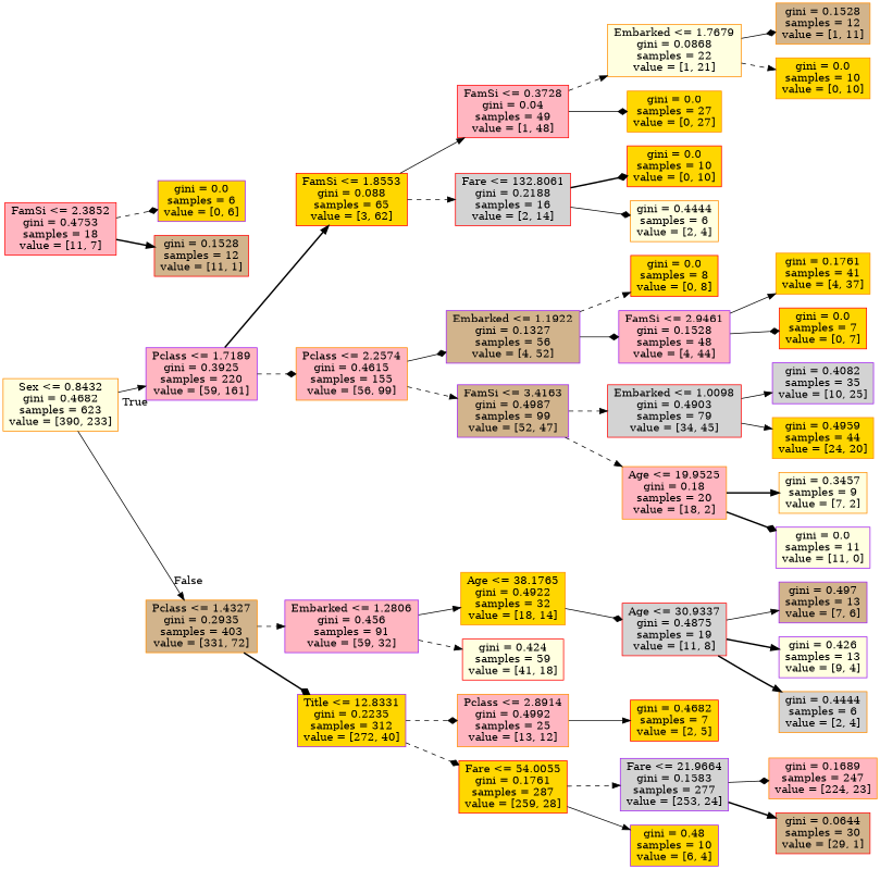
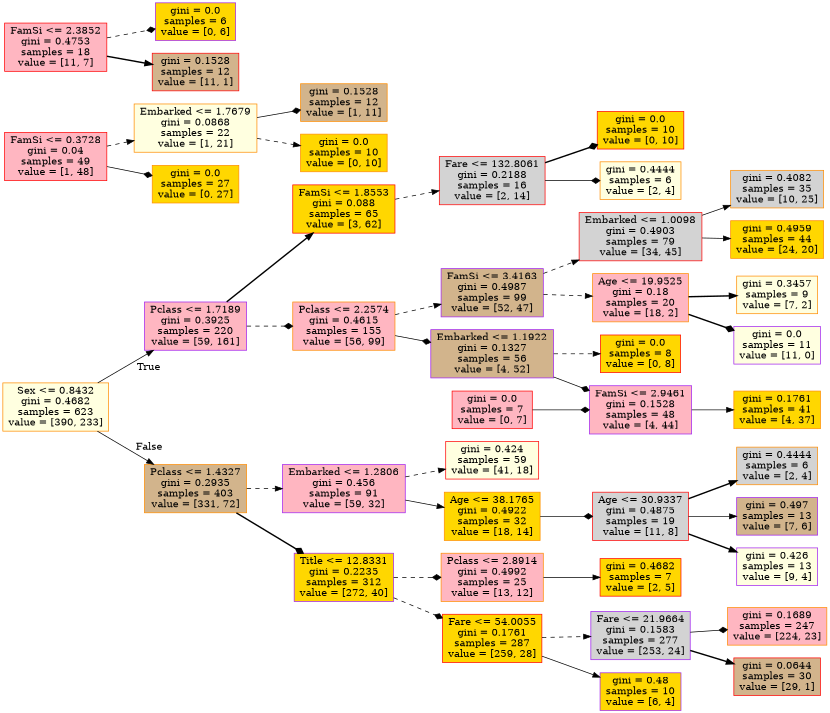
  digraph {
    rankdir=LR
    node [color=darkorange fillcolor=gold shape=box style=filled]
    edge [arrowhead=normal style=solid]
    n1 [fillcolor=lightyellow label="Sex <= 0.8432\ngini = 0.4682\nsamples = 623\nvalue = [390, 233]"]
    n2 [color=purple fillcolor=lightpink label="Pclass <= 1.7189\ngini = 0.3925\nsamples = 220\nvalue = [59, 161]"]
    n3 [fillcolor=tan label="Pclass <= 1.4327\ngini = 0.2935\nsamples = 403\nvalue = [331, 72]"]
    n4 [color=red label="FamSi <= 1.8553\ngini = 0.088\nsamples = 65\nvalue = [3, 62]"]
    n5 [fillcolor=lightpink label="Pclass <= 2.2574\ngini = 0.4615\nsamples = 155\nvalue = [56, 99]"]
    n6 [color=purple fillcolor=lightpink label="Embarked <= 1.2806\ngini = 0.456\nsamples = 91\nvalue = [59, 32]"]
    n7 [color=purple label="Title <= 12.8331\ngini = 0.2235\nsamples = 312\nvalue = [272, 40]"]
    n8 [color=red fillcolor=lightpink label="FamSi <= 0.3728\ngini = 0.04\nsamples = 49\nvalue = [1, 48]"]
    n9 [color=red fillcolor=lightgrey label="Fare <= 132.8061\ngini = 0.2188\nsamples = 16\nvalue = [2, 14]"]
    n10 [color=purple fillcolor=tan label="Embarked <= 1.1922\ngini = 0.1327\nsamples = 56\nvalue = [4, 52]"]
    n11 [color=purple fillcolor=tan label="FamSi <= 3.4163\ngini = 0.4987\nsamples = 99\nvalue = [52, 47]"]
    n12 [fillcolor=lightyellow label="Embarked <= 1.7679\ngini = 0.0868\nsamples = 22\nvalue = [1, 21]"]
    n13 [label="gini = 0.0\nsamples = 27\nvalue = [0, 27]"]
    n14 [color=red label="gini = 0.0\nsamples = 10\nvalue = [0, 10]"]
    n15 [fillcolor=lightyellow label="gini = 0.4444\nsamples = 6\nvalue = [2, 4]"]
    n16 [fillcolor=tan label="gini = 0.1528\nsamples = 12\nvalue = [1, 11]"]
    n17 [label="gini = 0.0\nsamples = 10\nvalue = [0, 10]"]
    n18 [color=red label="gini = 0.0\nsamples = 8\nvalue = [0, 8]"]
    n19 [color=purple fillcolor=lightpink label="FamSi <= 2.9461\ngini = 0.1528\nsamples = 48\nvalue = [4, 44]"]
    n20 [color=red fillcolor=lightgrey label="Embarked <= 1.0098\ngini = 0.4903\nsamples = 79\nvalue = [34, 45]"]
    n21 [fillcolor=lightpink label="Age <= 19.9525\ngini = 0.18\nsamples = 20\nvalue = [18, 2]"]
    n22 [label="gini = 0.1761\nsamples = 41\nvalue = [4, 37]"]
-   n23 [color=red label="gini = 0.0\nsamples = 7\nvalue = [0, 7]"]
-   n24 [color=purple fillcolor=lightgrey label="gini = 0.4082\nsamples = 35\nvalue = [10, 25]"]
+   n23 [color=red fillcolor=lightpink label="gini = 0.0\nsamples = 7\nvalue = [0, 7]"]
+   n24 [fillcolor=lightgrey label="gini = 0.4082\nsamples = 35\nvalue = [10, 25]"]
    n25 [label="gini = 0.4959\nsamples = 44\nvalue = [24, 20]"]
    n26 [fillcolor=lightyellow label="gini = 0.3457\nsamples = 9\nvalue = [7, 2]"]
    n27 [color=purple fillcolor=lightyellow label="gini = 0.0\nsamples = 11\nvalue = [11, 0]"]
    n28 [label="Age <= 38.1765\ngini = 0.4922\nsamples = 32\nvalue = [18, 14]"]
    n29 [color=red fillcolor=lightyellow label="gini = 0.424\nsamples = 59\nvalue = [41, 18]"]
    n30 [fillcolor=lightpink label="Pclass <= 2.8914\ngini = 0.4992\nsamples = 25\nvalue = [13, 12]"]
    n31 [color=red label="Fare <= 54.0055\ngini = 0.1761\nsamples = 287\nvalue = [259, 28]"]
    n32 [color=red fillcolor=lightgrey label="Age <= 30.9337\ngini = 0.4875\nsamples = 19\nvalue = [11, 8]"]
    n33 [color=purple fillcolor=tan label="gini = 0.497\nsamples = 13\nvalue = [7, 6]"]
    n34 [color=purple fillcolor=lightyellow label="gini = 0.426\nsamples = 13\nvalue = [9, 4]"]
    n35 [fillcolor=lightgrey label="gini = 0.4444\nsamples = 6\nvalue = [2, 4]"]
    n36 [color=red label="gini = 0.4682\nsamples = 7\nvalue = [2, 5]"]
    n37 [color=purple fillcolor=lightgrey label="Fare <= 21.9664\ngini = 0.1583\nsamples = 277\nvalue = [253, 24]"]
    n38 [color=purple label="gini = 0.48\nsamples = 10\nvalue = [6, 4]"]
    n39 [color=red fillcolor=lightpink label="FamSi <= 2.3852\ngini = 0.4753\nsamples = 18\nvalue = [11, 7]"]
    n40 [color=purple label="gini = 0.0\nsamples = 6\nvalue = [0, 6]"]
    n41 [color=red fillcolor=tan label="gini = 0.1528\nsamples = 12\nvalue = [11, 1]"]
    n42 [fillcolor=lightpink label="gini = 0.1689\nsamples = 247\nvalue = [224, 23]"]
    n43 [color=red fillcolor=tan label="gini = 0.0644\nsamples = 30\nvalue = [29, 1]"]
    n1 -> n2 [headlabel=True labelangle=45 labeldistance=2.5]
    n1 -> n3 [headlabel=False labelangle=-45 labeldistance=2.5]
    n2 -> n4 [style=bold]
    n2 -> n5 [arrowhead=diamond style=dashed]
    n3 -> n6 [style=dashed]
    n3 -> n7 [arrowhead=diamond style=bold]
-   n4 -> n8
    n4 -> n9 [style=dashed]
    n5 -> n10 [arrowhead=diamond]
    n5 -> n11 [style=dashed]
    n6 -> n28
    n6 -> n29 [style=dashed]
    n7 -> n30 [arrowhead=diamond style=dashed]
    n7 -> n31 [arrowhead=diamond style=dashed]
    n8 -> n12 [style=dashed]
    n8 -> n13 [arrowhead=diamond]
    n9 -> n14 [arrowhead=diamond style=bold]
    n9 -> n15 [arrowhead=diamond]
    n10 -> n18 [style=dashed]
    n10 -> n19 [arrowhead=diamond]
    n11 -> n20 [style=dashed]
    n11 -> n21 [style=dashed]
    n12 -> n16 [arrowhead=diamond]
    n12 -> n17 [style=dashed]
    n19 -> n22
-   n19 -> n23 [arrowhead=diamond]
+   n23 -> n19 [arrowhead=diamond]
    n20 -> n24
    n20 -> n25
    n21 -> n26 [style=bold]
    n21 -> n27 [arrowhead=diamond style=bold]
    n28 -> n32 [arrowhead=diamond]
    n30 -> n36
    n31 -> n37 [style=dashed]
    n31 -> n38
    n32 -> n33
    n32 -> n34 [style=bold]
    n32 -> n35 [style=bold]
    n37 -> n42 [arrowhead=diamond]
    n37 -> n43 [style=bold]
    n39 -> n40 [arrowhead=diamond style=dashed]
    n39 -> n41 [style=bold]
  }
